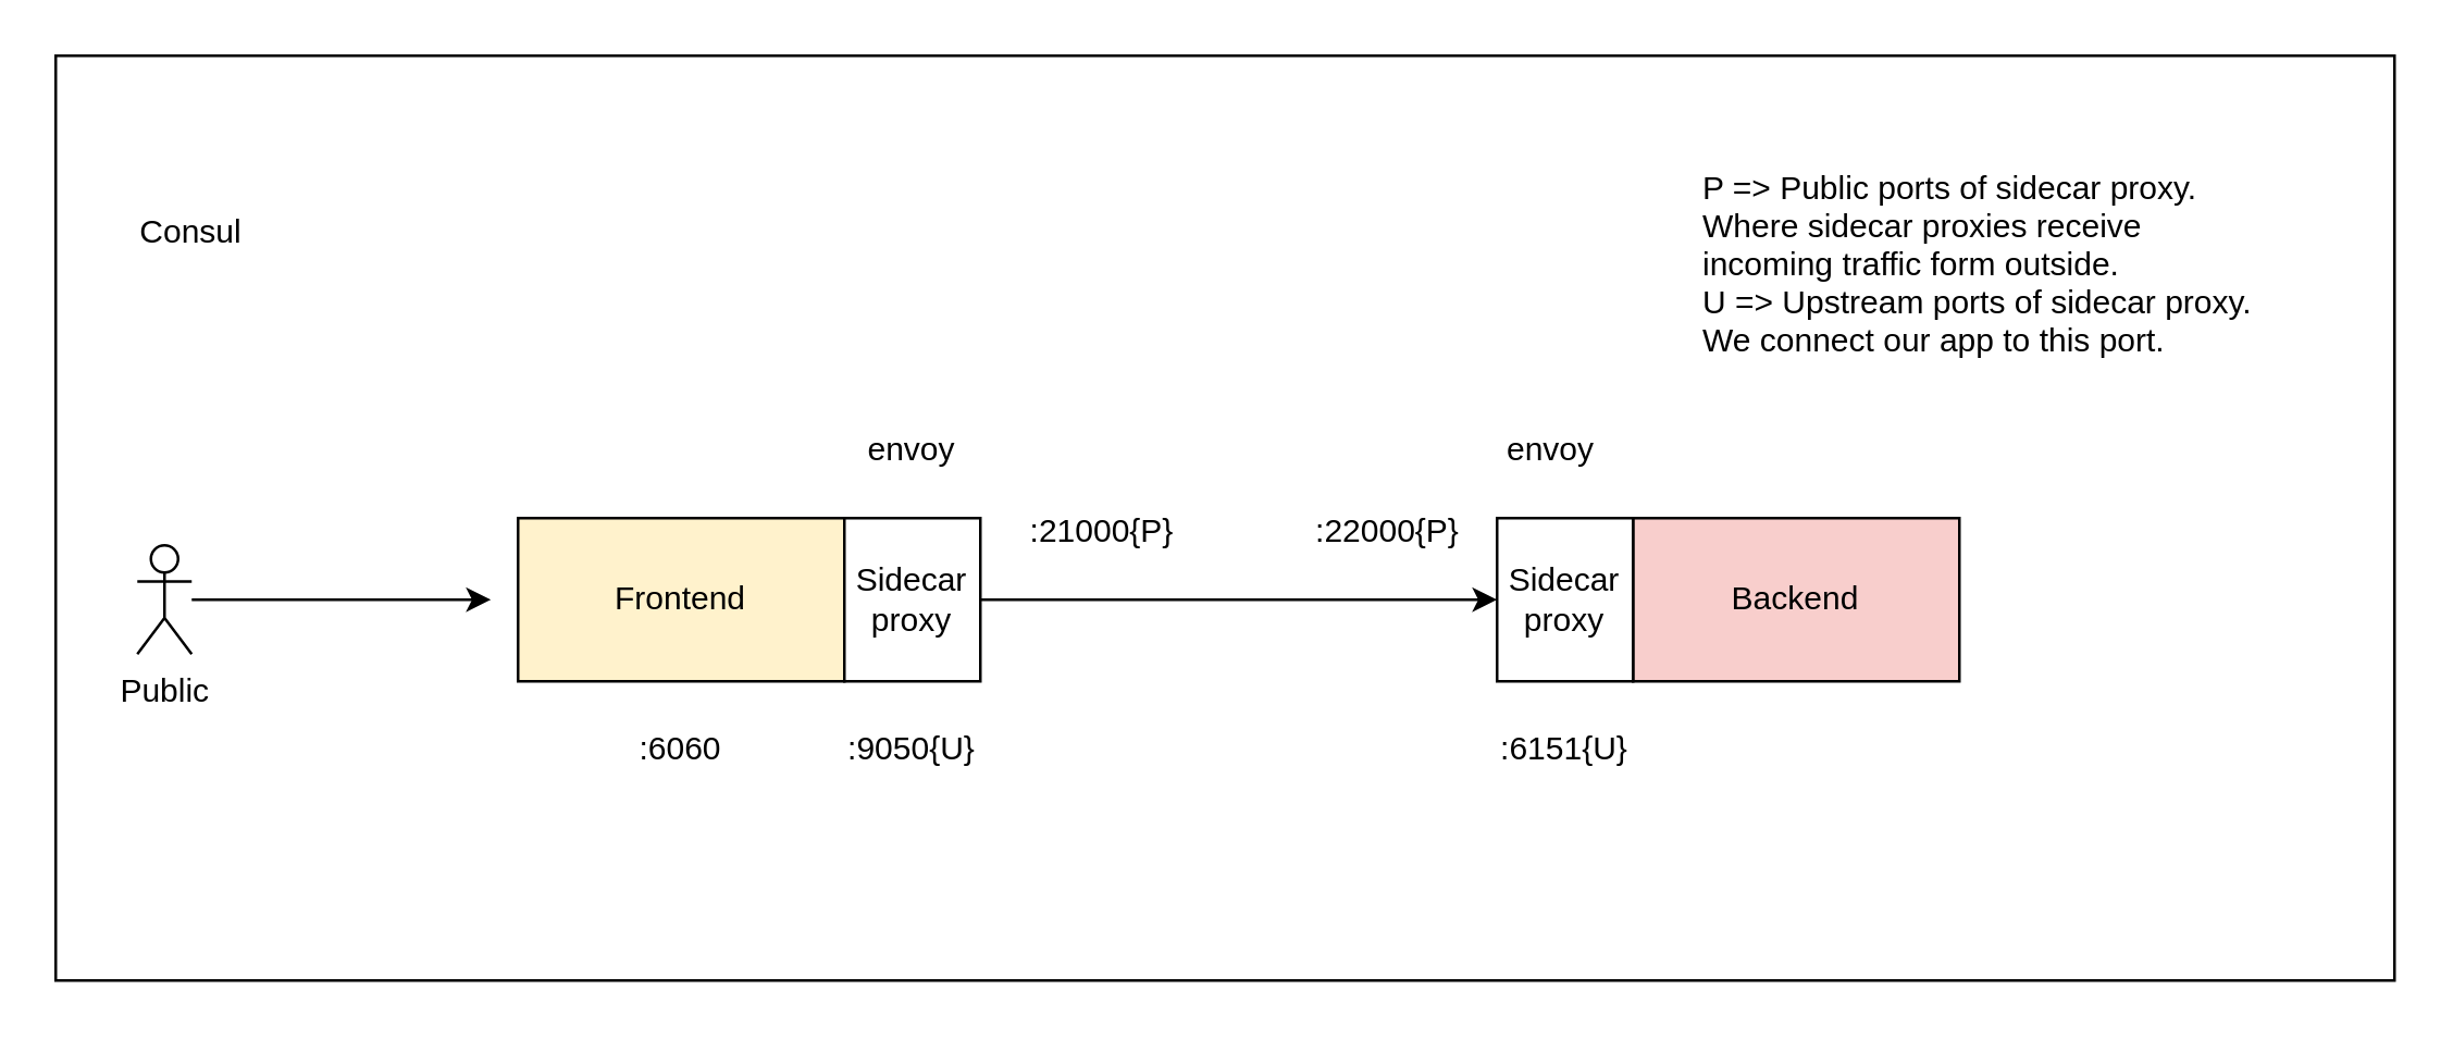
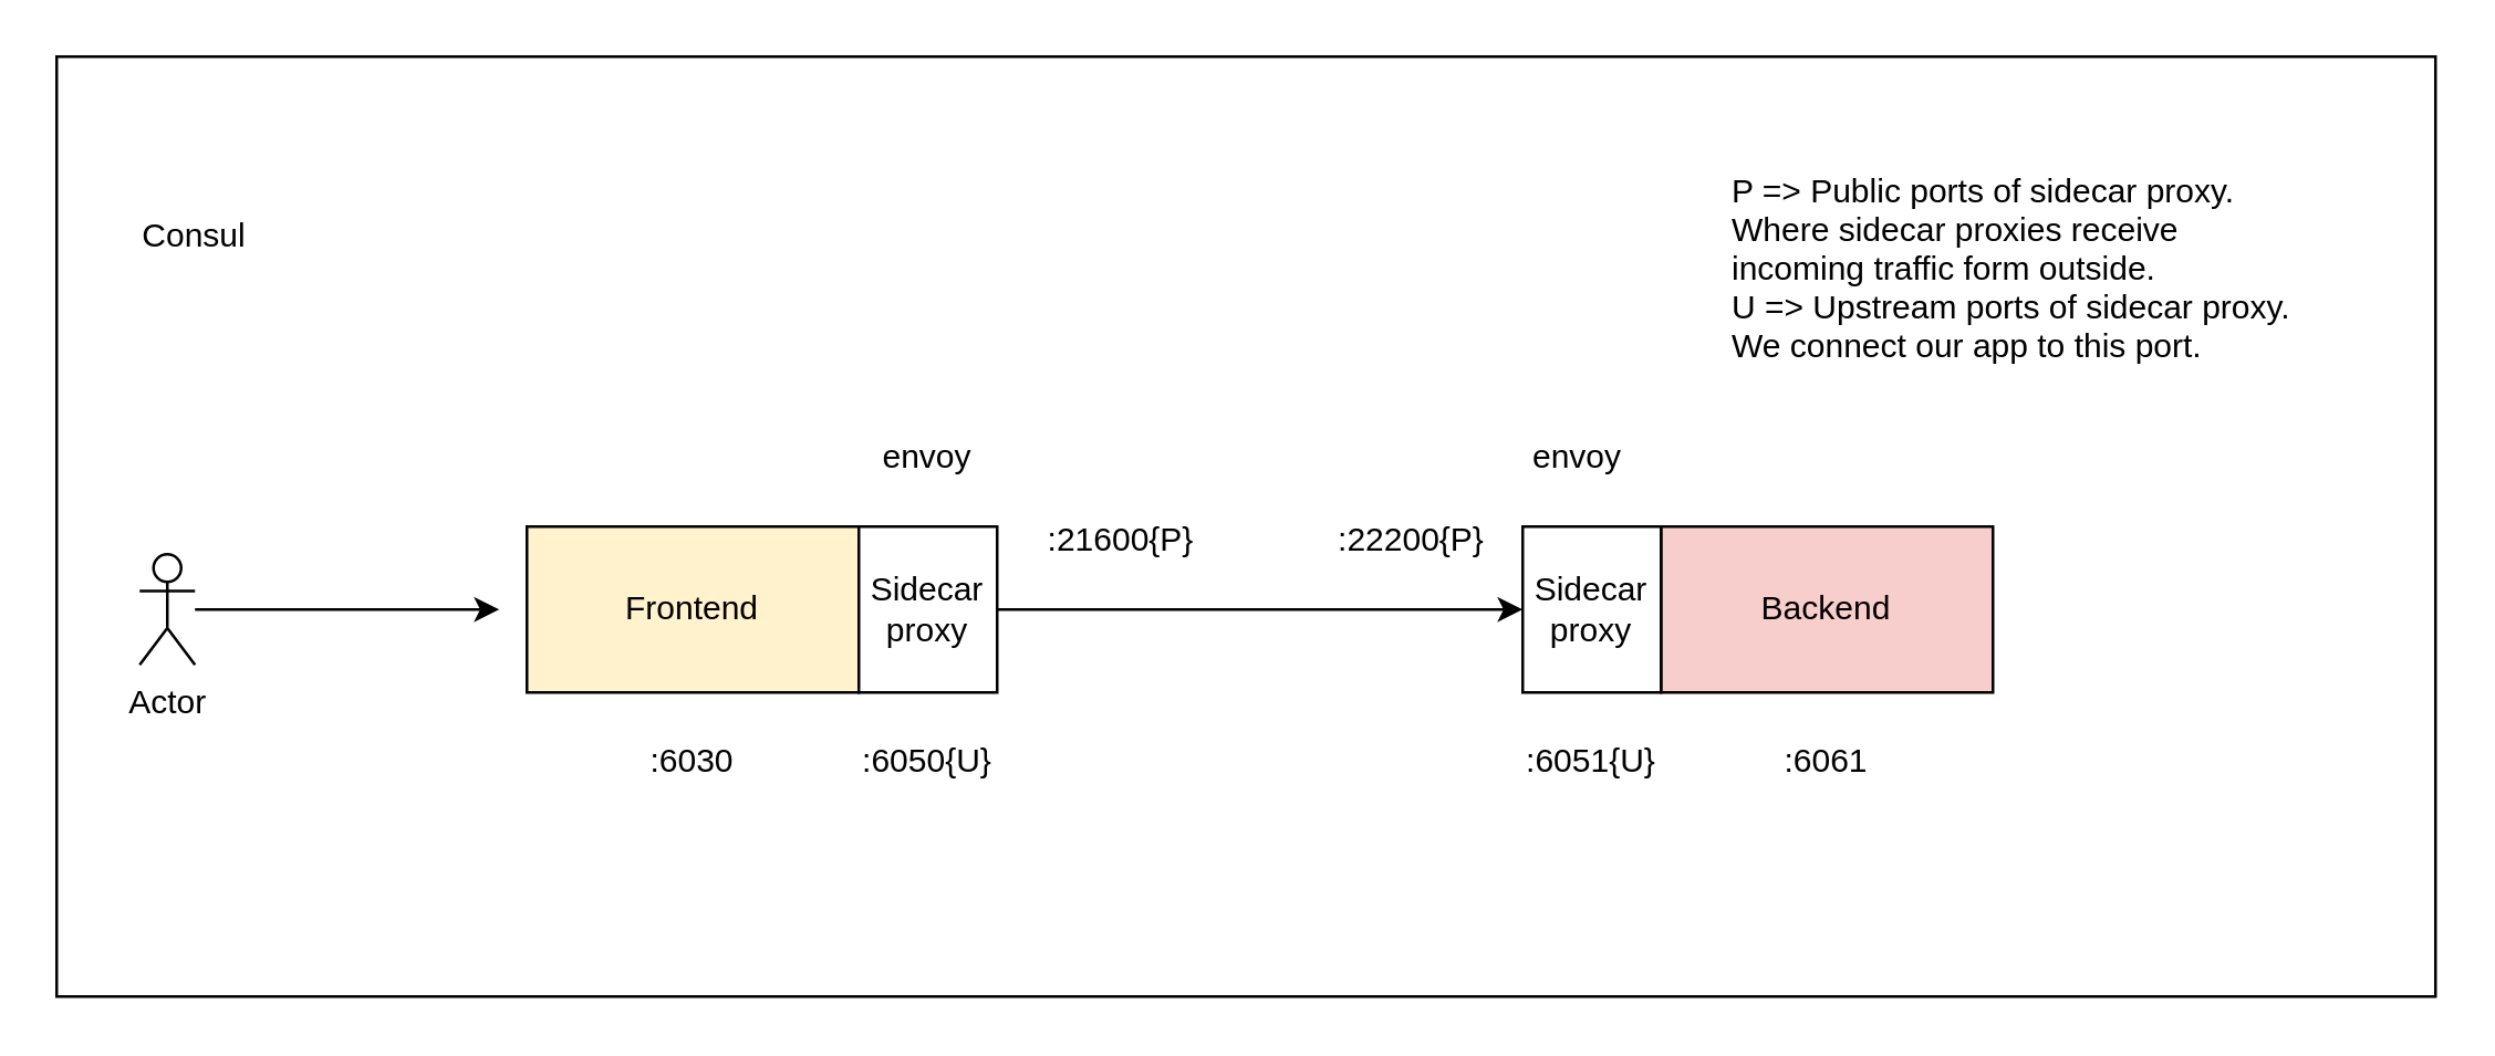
  <mxCell id="0" />
  <mxCell id="1" parent="0" />
  <mxCell id="2" value="&lt;div&gt;Frontend&lt;/div&gt;" style="rounded=0;whiteSpace=wrap;html=1;fillColor=#fff2cc;" vertex="1" parent="1"><mxGeometry x="190" y="190" width="120" height="60" as="geometry" /></mxCell>
  <mxCell id="3" value="&lt;div&gt;Backend&lt;/div&gt;" style="rounded=0;whiteSpace=wrap;html=1;fillColor=#f8cecc;" vertex="1" parent="1"><mxGeometry x="600" y="190" width="120" height="60" as="geometry" /></mxCell>
  <mxCell id="4" value="Sidecar proxy" style="rounded=0;whiteSpace=wrap;html=1;" vertex="1" parent="1"><mxGeometry x="310" y="190" width="50" height="60" as="geometry" /></mxCell>
  <mxCell id="5" value="Sidecar proxy" style="rounded=0;whiteSpace=wrap;html=1;" vertex="1" parent="1"><mxGeometry x="550" y="190" width="50" height="60" as="geometry" /></mxCell>
  <mxCell id="6" value="" style="endArrow=classic;html=1;rounded=0;exitX=1;exitY=0.5;exitDx=0;exitDy=0;" edge="1" parent="1" source="4" target="5"><mxGeometry width="50" height="50" relative="1" as="geometry"><mxPoint x="410" y="330" as="sourcePoint" /><mxPoint x="460" y="280" as="targetPoint" /></mxGeometry></mxCell>
- <mxCell id="7" value=":6060" style="text;html=1;strokeColor=none;fillColor=none;align=center;verticalAlign=middle;whiteSpace=wrap;rounded=0;" vertex="1" parent="1"><mxGeometry x="220" y="260" width="60" height="30" as="geometry" /></mxCell>
- <mxCell id="9" value=":21000{P}" style="text;html=1;strokeColor=none;fillColor=none;align=center;verticalAlign=middle;whiteSpace=wrap;rounded=0;" vertex="1" parent="1"><mxGeometry x="375" y="180" width="60" height="30" as="geometry" /></mxCell>
- <mxCell id="10" value=":22000{P}" style="text;html=1;strokeColor=none;fillColor=none;align=center;verticalAlign=middle;whiteSpace=wrap;rounded=0;" vertex="1" parent="1"><mxGeometry x="480" y="180" width="60" height="30" as="geometry" /></mxCell>
+ <mxCell id="7" value=":6030" style="text;html=1;strokeColor=none;fillColor=none;align=center;verticalAlign=middle;whiteSpace=wrap;rounded=0;" vertex="1" parent="1"><mxGeometry x="220" y="260" width="60" height="30" as="geometry" /></mxCell>
+ <mxCell id="8" value=":6061" style="text;html=1;strokeColor=none;fillColor=none;align=center;verticalAlign=middle;whiteSpace=wrap;rounded=0;" vertex="1" parent="1"><mxGeometry x="630" y="260" width="60" height="30" as="geometry" /></mxCell>
+ <mxCell id="9" value=":21600{P}" style="text;html=1;strokeColor=none;fillColor=none;align=center;verticalAlign=middle;whiteSpace=wrap;rounded=0;" vertex="1" parent="1"><mxGeometry x="375" y="180" width="60" height="30" as="geometry" /></mxCell>
+ <mxCell id="10" value=":22200{P}" style="text;html=1;strokeColor=none;fillColor=none;align=center;verticalAlign=middle;whiteSpace=wrap;rounded=0;" vertex="1" parent="1"><mxGeometry x="480" y="180" width="60" height="30" as="geometry" /></mxCell>
  <mxCell id="11" value="P =&gt; Public ports of sidecar proxy.&#10;Where sidecar proxies receive&#10;incoming traffic form outside.&#10;U =&gt; Upstream ports of sidecar proxy.&#10;We connect our app to this port.&#10;&#10;" style="text;strokeColor=none;fillColor=none;align=left;verticalAlign=middle;spacingLeft=4;spacingRight=4;overflow=hidden;points=[[0,0.5],[1,0.5]];portConstraint=eastwest;rotatable=0;" vertex="1" parent="1"><mxGeometry x="620" y="60" width="250" height="80" as="geometry" /></mxCell>
- <mxCell id="12" value=":9050{U}" style="text;html=1;strokeColor=none;fillColor=none;align=center;verticalAlign=middle;whiteSpace=wrap;rounded=0;" vertex="1" parent="1"><mxGeometry x="295" y="260" width="80" height="30" as="geometry" /></mxCell>
- <mxCell id="13" value=":6151{U}" style="text;html=1;strokeColor=none;fillColor=none;align=center;verticalAlign=middle;whiteSpace=wrap;rounded=0;" vertex="1" parent="1"><mxGeometry x="545" y="260" width="60" height="30" as="geometry" /></mxCell>
- <mxCell id="14" value="Public" style="shape=umlActor;verticalLabelPosition=bottom;verticalAlign=top;html=1;outlineConnect=0;" vertex="1" parent="1"><mxGeometry x="50" y="200" width="20" height="40" as="geometry" /></mxCell>
+ <mxCell id="12" value=":6050{U}" style="text;html=1;strokeColor=none;fillColor=none;align=center;verticalAlign=middle;whiteSpace=wrap;rounded=0;" vertex="1" parent="1"><mxGeometry x="295" y="260" width="80" height="30" as="geometry" /></mxCell>
+ <mxCell id="13" value=":6051{U}" style="text;html=1;strokeColor=none;fillColor=none;align=center;verticalAlign=middle;whiteSpace=wrap;rounded=0;" vertex="1" parent="1"><mxGeometry x="545" y="260" width="60" height="30" as="geometry" /></mxCell>
+ <mxCell id="14" value="Actor" style="shape=umlActor;verticalLabelPosition=bottom;verticalAlign=top;html=1;outlineConnect=0;" vertex="1" parent="1"><mxGeometry x="50" y="200" width="20" height="40" as="geometry" /></mxCell>
  <mxCell id="15" value="" style="endArrow=classic;html=1;rounded=0;" edge="1" parent="1" source="14"><mxGeometry width="50" height="50" relative="1" as="geometry"><mxPoint x="410" y="330" as="sourcePoint" /><mxPoint x="180" y="220" as="targetPoint" /></mxGeometry></mxCell>
  <mxCell id="16" value="" style="rounded=0;whiteSpace=wrap;html=1;fillColor=none;" vertex="1" parent="1"><mxGeometry x="20" y="20" width="860" height="340" as="geometry" /></mxCell>
  <mxCell id="17" value="Consul" style="text;html=1;strokeColor=none;fillColor=none;align=center;verticalAlign=middle;whiteSpace=wrap;rounded=0;" vertex="1" parent="1"><mxGeometry x="40" y="70" width="60" height="30" as="geometry" /></mxCell>
  <mxCell id="18" value="envoy" style="text;html=1;strokeColor=none;fillColor=none;align=center;verticalAlign=middle;whiteSpace=wrap;rounded=0;" vertex="1" parent="1"><mxGeometry x="305" y="150" width="60" height="30" as="geometry" /></mxCell>
  <mxCell id="19" value="envoy" style="text;html=1;strokeColor=none;fillColor=none;align=center;verticalAlign=middle;whiteSpace=wrap;rounded=0;" vertex="1" parent="1"><mxGeometry x="540" y="150" width="60" height="30" as="geometry" /></mxCell>
